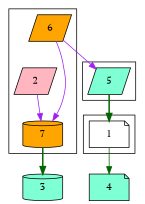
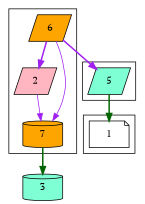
  strict digraph {
    fontname="PT Serif"
    node [fillcolor=aquamarine fontname="PT Serif" shape=parallelogram style=filled]
    edge [color=purple fontname="PT Serif" style=solid]
    1 [fillcolor=white shape=note]
    5
    6 [fillcolor=orange]
    2 [fillcolor=lightpink]
    7 [fillcolor=orange shape=cylinder]
-   4 [shape=note]
    3 [shape=cylinder]
    subgraph cluster_1 {
      1
    }
    subgraph cluster_2 {
      5
    }
    subgraph cluster_3 {
      6
      2
      7
    }
-   1 -> 4 [color=darkgreen]
    5 -> 1 [color=darkgreen style=bold]
-   6 -> 5
+   6 -> 5 [style=bold]
+   6 -> 2 [style=bold]
    6 -> 7
    2 -> 7
    7 -> 3 [color=darkgreen style=bold]
  }
